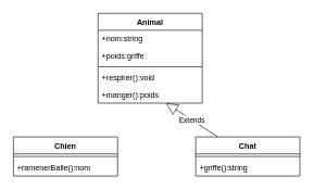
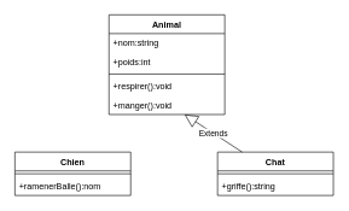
  <mxCell id="0" />
  <mxCell id="1" parent="0" />
  <mxCell id="2" value="Animal" style="swimlane;fontStyle=1;align=center;verticalAlign=top;childLayout=stackLayout;horizontal=1;startSize=26;horizontalStack=0;resizeParent=1;resizeParentMax=0;resizeLast=0;collapsible=1;marginBottom=0;" parent="1" vertex="1"><mxGeometry x="150" y="20" width="160" height="138" as="geometry" /></mxCell>
  <mxCell id="3" value="+nom:string" style="text;strokeColor=none;fillColor=none;align=left;verticalAlign=top;spacingLeft=4;spacingRight=4;overflow=hidden;rotatable=0;points=[[0,0.5],[1,0.5]];portConstraint=eastwest;" parent="2" vertex="1"><mxGeometry y="26" width="160" height="26" as="geometry" /></mxCell>
- <mxCell id="4" value="+poids:griffe" style="text;strokeColor=none;fillColor=none;align=left;verticalAlign=top;spacingLeft=4;spacingRight=4;overflow=hidden;rotatable=0;points=[[0,0.5],[1,0.5]];portConstraint=eastwest;" parent="2" vertex="1"><mxGeometry y="52" width="160" height="26" as="geometry" /></mxCell>
+ <mxCell id="4" value="+poids:int" style="text;strokeColor=none;fillColor=none;align=left;verticalAlign=top;spacingLeft=4;spacingRight=4;overflow=hidden;rotatable=0;points=[[0,0.5],[1,0.5]];portConstraint=eastwest;" parent="2" vertex="1"><mxGeometry y="52" width="160" height="26" as="geometry" /></mxCell>
  <mxCell id="5" value="" style="line;strokeWidth=1;fillColor=none;align=left;verticalAlign=middle;spacingTop=-1;spacingLeft=3;spacingRight=3;rotatable=0;labelPosition=right;points=[];portConstraint=eastwest;" parent="2" vertex="1"><mxGeometry y="78" width="160" height="8" as="geometry" /></mxCell>
  <mxCell id="6" value="+respirer():void" style="text;strokeColor=none;fillColor=none;align=left;verticalAlign=top;spacingLeft=4;spacingRight=4;overflow=hidden;rotatable=0;points=[[0,0.5],[1,0.5]];portConstraint=eastwest;" parent="2" vertex="1"><mxGeometry y="86" width="160" height="26" as="geometry" /></mxCell>
- <mxCell id="7" value="+manger():poids" style="text;strokeColor=none;fillColor=none;align=left;verticalAlign=top;spacingLeft=4;spacingRight=4;overflow=hidden;rotatable=0;points=[[0,0.5],[1,0.5]];portConstraint=eastwest;" parent="2" vertex="1"><mxGeometry y="112" width="160" height="26" as="geometry" /></mxCell>
+ <mxCell id="7" value="+manger():void" style="text;strokeColor=none;fillColor=none;align=left;verticalAlign=top;spacingLeft=4;spacingRight=4;overflow=hidden;rotatable=0;points=[[0,0.5],[1,0.5]];portConstraint=eastwest;" parent="2" vertex="1"><mxGeometry y="112" width="160" height="26" as="geometry" /></mxCell>
  <mxCell id="8" value="Chien" style="swimlane;fontStyle=1;align=center;verticalAlign=top;childLayout=stackLayout;horizontal=1;startSize=26;horizontalStack=0;resizeParent=1;resizeParentMax=0;resizeLast=0;collapsible=1;marginBottom=0;" parent="1" vertex="1"><mxGeometry x="20" y="210" width="160" height="60" as="geometry" /></mxCell>
  <mxCell id="9" value="" style="line;strokeWidth=1;fillColor=none;align=left;verticalAlign=middle;spacingTop=-1;spacingLeft=3;spacingRight=3;rotatable=0;labelPosition=right;points=[];portConstraint=eastwest;" parent="8" vertex="1"><mxGeometry y="26" width="160" height="8" as="geometry" /></mxCell>
  <mxCell id="10" value="+ramenerBalle():nom" style="text;strokeColor=none;fillColor=none;align=left;verticalAlign=top;spacingLeft=4;spacingRight=4;overflow=hidden;rotatable=0;points=[[0,0.5],[1,0.5]];portConstraint=eastwest;" parent="8" vertex="1"><mxGeometry y="34" width="160" height="26" as="geometry" /></mxCell>
  <mxCell id="11" value="Chat" style="swimlane;fontStyle=1;align=center;verticalAlign=top;childLayout=stackLayout;horizontal=1;startSize=26;horizontalStack=0;resizeParent=1;resizeParentMax=0;resizeLast=0;collapsible=1;marginBottom=0;" parent="1" vertex="1"><mxGeometry x="300" y="210" width="160" height="60" as="geometry" /></mxCell>
  <mxCell id="12" value="" style="line;strokeWidth=1;fillColor=none;align=left;verticalAlign=middle;spacingTop=-1;spacingLeft=3;spacingRight=3;rotatable=0;labelPosition=right;points=[];portConstraint=eastwest;" parent="11" vertex="1"><mxGeometry y="26" width="160" height="8" as="geometry" /></mxCell>
  <mxCell id="13" value="+griffe():string" style="text;strokeColor=none;fillColor=none;align=left;verticalAlign=top;spacingLeft=4;spacingRight=4;overflow=hidden;rotatable=0;points=[[0,0.5],[1,0.5]];portConstraint=eastwest;" parent="11" vertex="1"><mxGeometry y="34" width="160" height="26" as="geometry" /></mxCell>
  <mxCell id="14" value="Extends" style="endArrow=block;endSize=16;endFill=0;html=1;" parent="1" source="11" edge="1"><mxGeometry width="160" relative="1" as="geometry"><mxPoint x="160" y="210" as="sourcePoint" /><mxPoint x="254.4" y="158" as="targetPoint" /></mxGeometry></mxCell>
